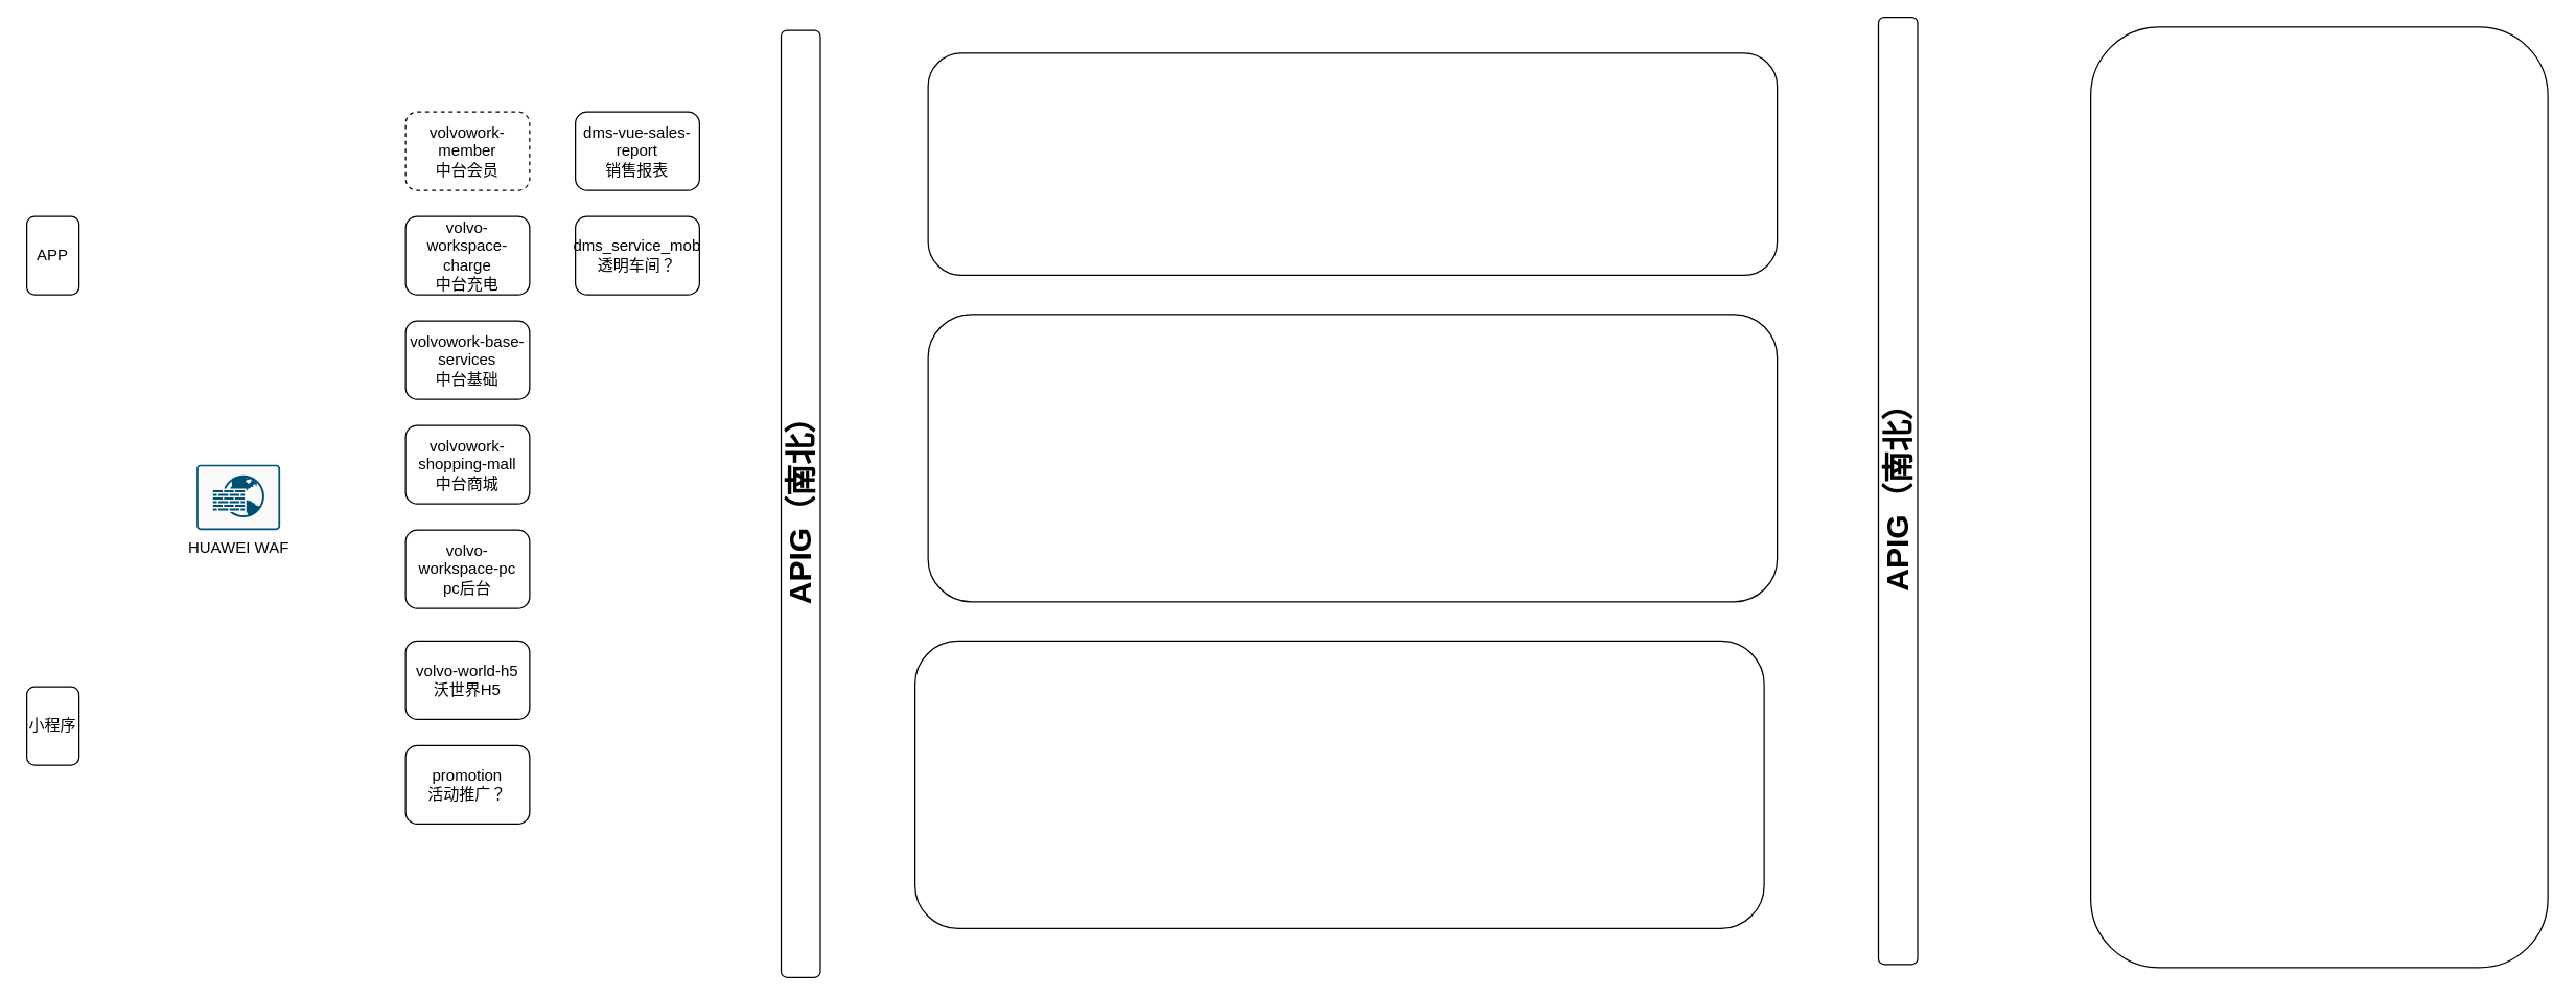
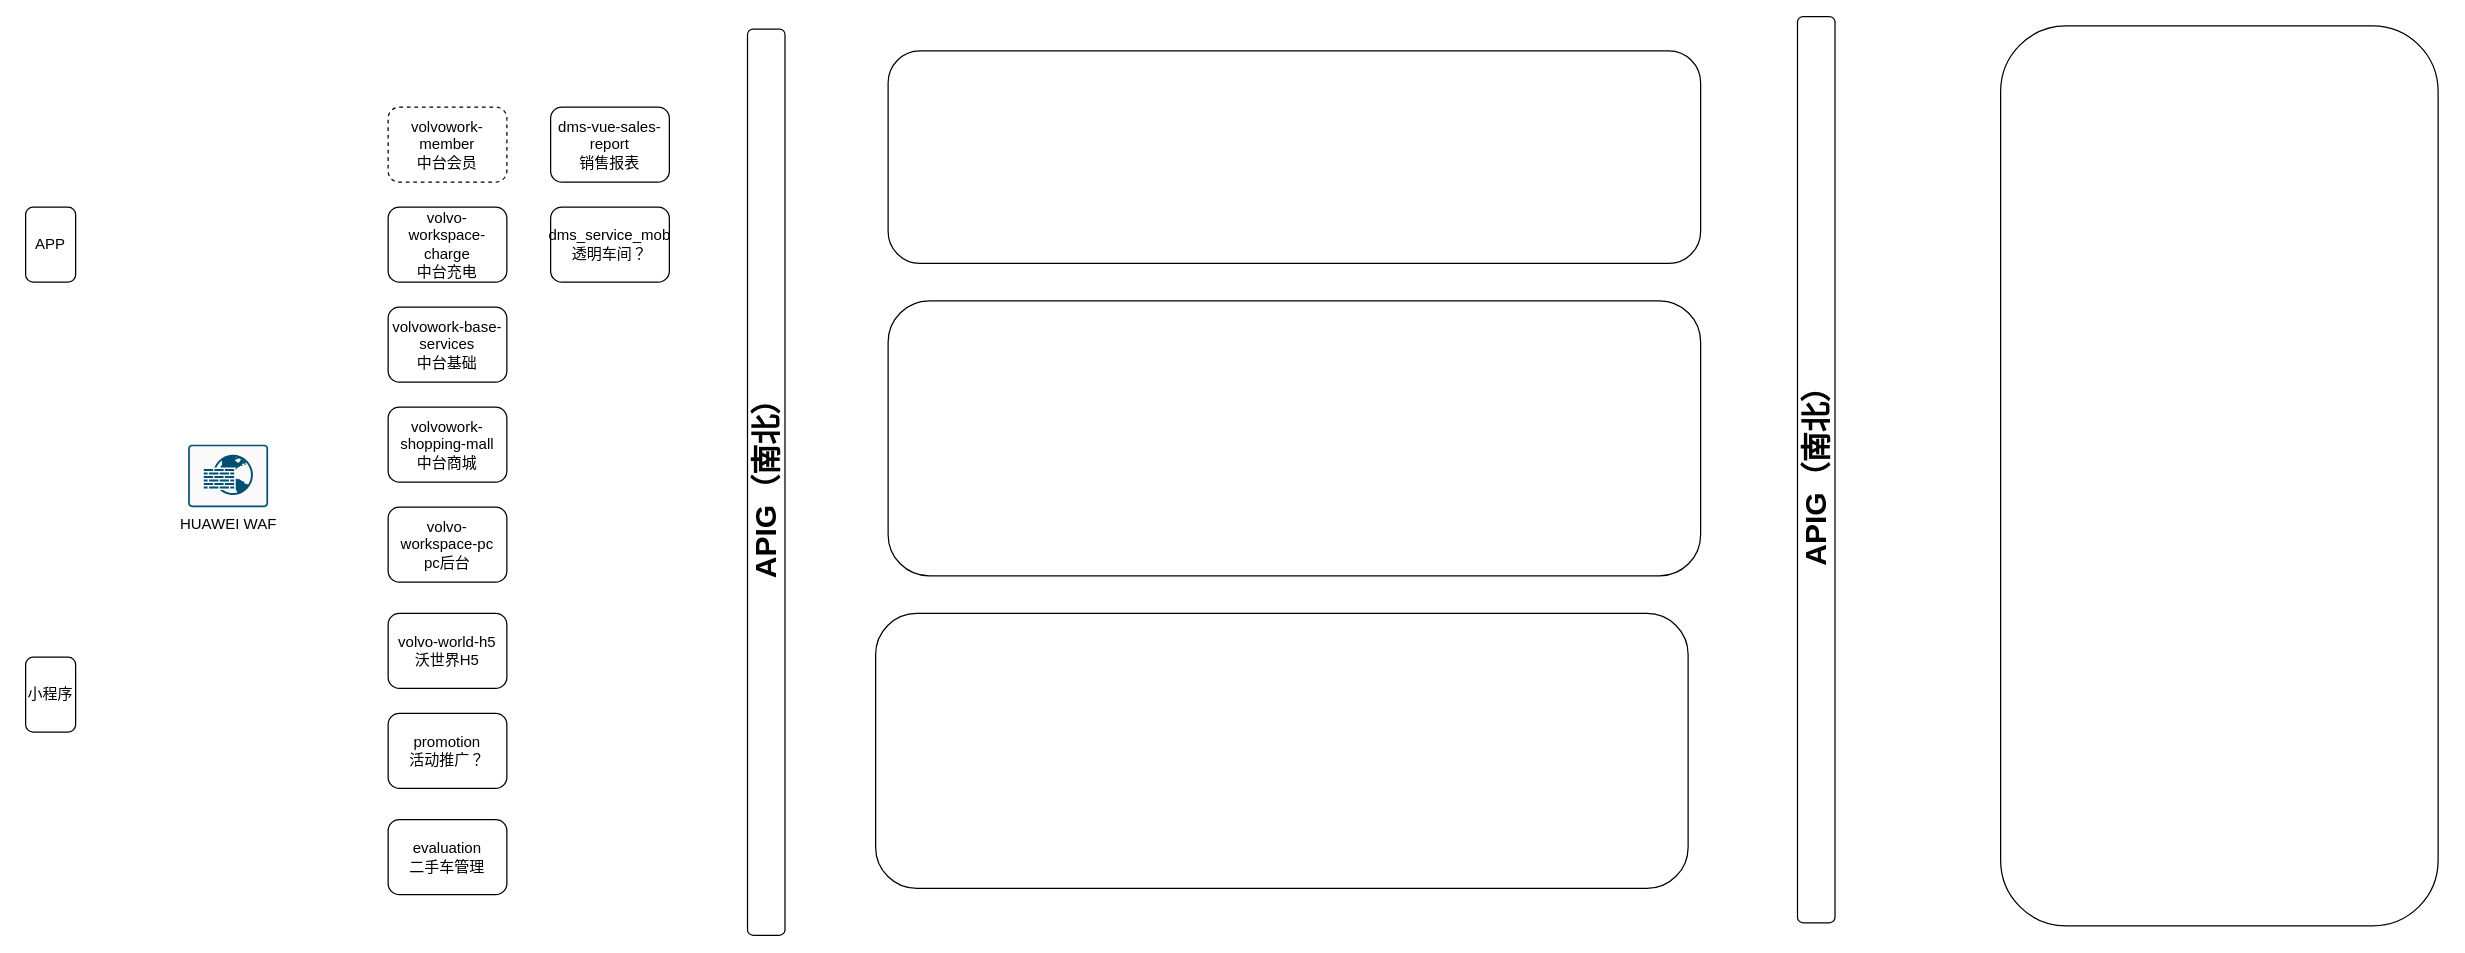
  <mxCell id="0" />
  <mxCell id="1" parent="0" />
  <mxCell id="2" value="HUAWEI WAF" style="sketch=0;points=[[0.015,0.015,0],[0.985,0.015,0],[0.985,0.985,0],[0.015,0.985,0],[0.25,0,0],[0.5,0,0],[0.75,0,0],[1,0.25,0],[1,0.5,0],[1,0.75,0],[0.75,1,0],[0.5,1,0],[0.25,1,0],[0,0.75,0],[0,0.5,0],[0,0.25,0]];verticalLabelPosition=bottom;html=1;verticalAlign=top;aspect=fixed;align=center;pointerEvents=1;shape=mxgraph.cisco19.rect;prIcon=web_application_firewall;fillColor=#FAFAFA;strokeColor=#005073;" parent="1" vertex="1"><mxGeometry x="150" y="355" width="64" height="50" as="geometry" /></mxCell>
  <mxCell id="3" value="小程序" style="rounded=1;whiteSpace=wrap;html=1;" parent="1" vertex="1"><mxGeometry x="20" y="525" width="40" height="60" as="geometry" /></mxCell>
  <mxCell id="4" value="APP" style="rounded=1;whiteSpace=wrap;html=1;" parent="1" vertex="1"><mxGeometry x="20" y="165" width="40" height="60" as="geometry" /></mxCell>
  <mxCell id="5" value="&lt;h1&gt;APIG（南北）&lt;/h1&gt;" style="rounded=1;whiteSpace=wrap;html=1;verticalAlign=middle;labelPosition=center;verticalLabelPosition=middle;align=center;labelBackgroundColor=none;labelBorderColor=none;flipV=0;flipH=0;glass=0;shadow=0;rotation=-90;" parent="1" vertex="1"><mxGeometry x="250" y="370" width="725" height="30" as="geometry" /></mxCell>
  <mxCell id="6" value="&lt;div style=&quot;text-align: justify;&quot;&gt;&lt;br&gt;&lt;/div&gt;" style="rounded=1;whiteSpace=wrap;html=1;shadow=0;glass=0;labelBackgroundColor=none;labelBorderColor=none;strokeColor=default;fontFamily=Helvetica;fontSize=12;fontColor=default;fillColor=default;align=left;" parent="1" vertex="1"><mxGeometry x="710" y="40" width="650" height="170" as="geometry" /></mxCell>
  <mxCell id="7" value="&lt;div style=&quot;text-align: justify;&quot;&gt;&lt;br&gt;&lt;/div&gt;" style="rounded=1;whiteSpace=wrap;html=1;shadow=0;glass=0;labelBackgroundColor=none;labelBorderColor=none;strokeColor=default;fontFamily=Helvetica;fontSize=12;fontColor=default;fillColor=default;align=left;" parent="1" vertex="1"><mxGeometry x="1600" y="20" width="350" height="720" as="geometry" /></mxCell>
  <mxCell id="8" value="&lt;div style=&quot;text-align: justify;&quot;&gt;&lt;br&gt;&lt;/div&gt;" style="rounded=1;whiteSpace=wrap;html=1;shadow=0;glass=0;labelBackgroundColor=none;labelBorderColor=none;strokeColor=default;fontFamily=Helvetica;fontSize=12;fontColor=default;fillColor=default;align=left;" parent="1" vertex="1"><mxGeometry x="710" y="240" width="650" height="220" as="geometry" /></mxCell>
  <mxCell id="9" value="&lt;div style=&quot;text-align: justify;&quot;&gt;&lt;br&gt;&lt;/div&gt;" style="rounded=1;whiteSpace=wrap;html=1;shadow=0;glass=0;labelBackgroundColor=none;labelBorderColor=none;strokeColor=default;fontFamily=Helvetica;fontSize=12;fontColor=default;fillColor=default;align=left;" parent="1" vertex="1"><mxGeometry x="700" y="490" width="650" height="220" as="geometry" /></mxCell>
  <mxCell id="10" value="&lt;h1&gt;APIG（南北）&lt;/h1&gt;" style="rounded=1;whiteSpace=wrap;html=1;verticalAlign=middle;labelPosition=center;verticalLabelPosition=middle;align=center;labelBackgroundColor=none;labelBorderColor=none;flipV=0;flipH=0;glass=0;shadow=0;rotation=-90;" parent="1" vertex="1"><mxGeometry x="1090" y="360" width="725" height="30" as="geometry" /></mxCell>
  <mxCell id="11" value="volvowork-member&lt;br&gt;中台会员" style="rounded=1;whiteSpace=wrap;html=1;dashed=1;" parent="1" vertex="1"><mxGeometry x="310" y="85" width="95" height="60" as="geometry" /></mxCell>
  <mxCell id="12" value="volvo-workspace-charge&lt;br&gt;中台充电" style="rounded=1;whiteSpace=wrap;html=1;" parent="1" vertex="1"><mxGeometry x="310" y="165" width="95" height="60" as="geometry" /></mxCell>
  <mxCell id="13" value="volvowork-base-services&lt;br&gt;中台基础" style="rounded=1;whiteSpace=wrap;html=1;" parent="1" vertex="1"><mxGeometry x="310" y="245" width="95" height="60" as="geometry" /></mxCell>
  <mxCell id="14" value="volvowork-shopping-mall&lt;br&gt;中台商城" style="rounded=1;whiteSpace=wrap;html=1;" parent="1" vertex="1"><mxGeometry x="310" y="325" width="95" height="60" as="geometry" /></mxCell>
  <mxCell id="15" value="volvo-workspace-pc&lt;br&gt;pc后台" style="rounded=1;whiteSpace=wrap;html=1;" vertex="1" parent="1"><mxGeometry x="310" y="405" width="95" height="60" as="geometry" /></mxCell>
  <mxCell id="16" value="volvo-world-h5&lt;br&gt;沃世界H5" style="rounded=1;whiteSpace=wrap;html=1;" vertex="1" parent="1"><mxGeometry x="310" y="490" width="95" height="60" as="geometry" /></mxCell>
  <mxCell id="17" value="promotion&lt;br&gt;活动推广？" style="rounded=1;whiteSpace=wrap;html=1;" vertex="1" parent="1"><mxGeometry x="310" y="570" width="95" height="60" as="geometry" /></mxCell>
+ <mxCell id="18" value="evaluation&lt;br&gt;二手车管理" style="rounded=1;whiteSpace=wrap;html=1;" vertex="1" parent="1"><mxGeometry x="310" y="655" width="95" height="60" as="geometry" /></mxCell>
  <mxCell id="19" value="dms-vue-sales-report&lt;br&gt;销售报表" style="rounded=1;whiteSpace=wrap;html=1;" vertex="1" parent="1"><mxGeometry x="440" y="85" width="95" height="60" as="geometry" /></mxCell>
  <mxCell id="20" value="dms_service_mob&lt;br&gt;透明车间？" style="rounded=1;whiteSpace=wrap;html=1;" vertex="1" parent="1"><mxGeometry x="440" y="165" width="95" height="60" as="geometry" /></mxCell>
